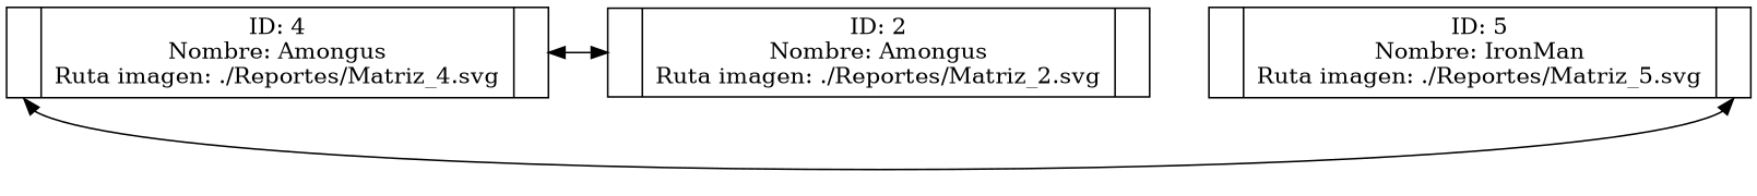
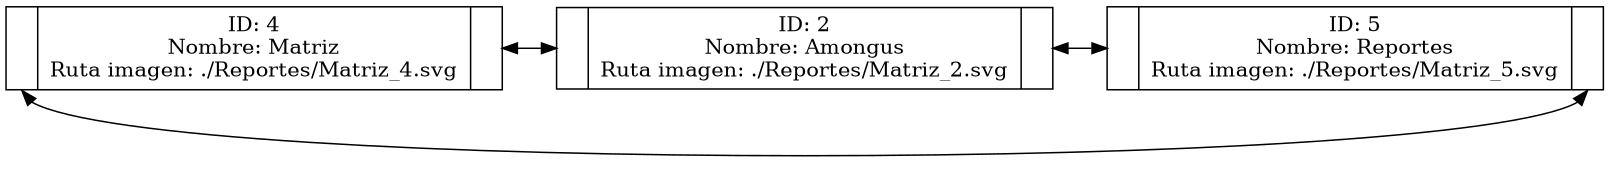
  digraph {
    rankdir=LR
    node [shape=record]
    edge [dir=both headport=f1 tailport=f2]
-   n1 [height=.1 label="{<f1>|ID: 4\nNombre: Amongus\nRuta imagen: ./Reportes/Matriz_4.svg\n|<f2>}"]
+   n1 [height=.1 label="{<f1>|ID: 4\nNombre: Matriz\nRuta imagen: ./Reportes/Matriz_4.svg\n|<f2>}"]
    n2 [height=.1 label="{<f1>|ID: 2\nNombre: Amongus\nRuta imagen: ./Reportes/Matriz_2.svg\n|<f2>}"]
-   n3 [height=.1 label="{<f1>|ID: 5\nNombre: IronMan\nRuta imagen: ./Reportes/Matriz_5.svg\n|<f2>}"]
+   n3 [height=.1 label="{<f1>|ID: 5\nNombre: Reportes\nRuta imagen: ./Reportes/Matriz_5.svg\n|<f2>}"]
    n1 -> n2
    n1 -> n3 [constraint=false headport=f2 tailport=f1]
+   n2 -> n3
  }
